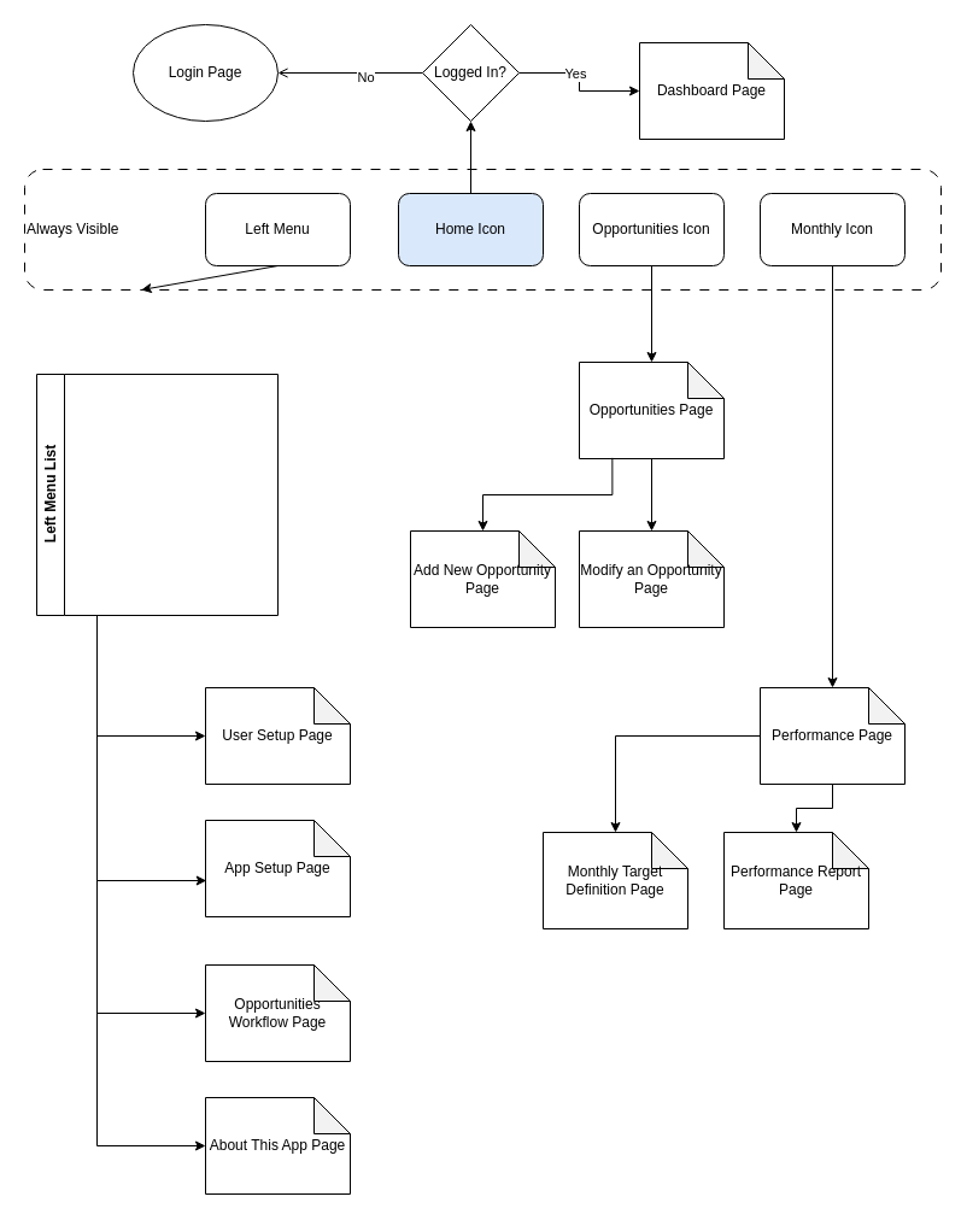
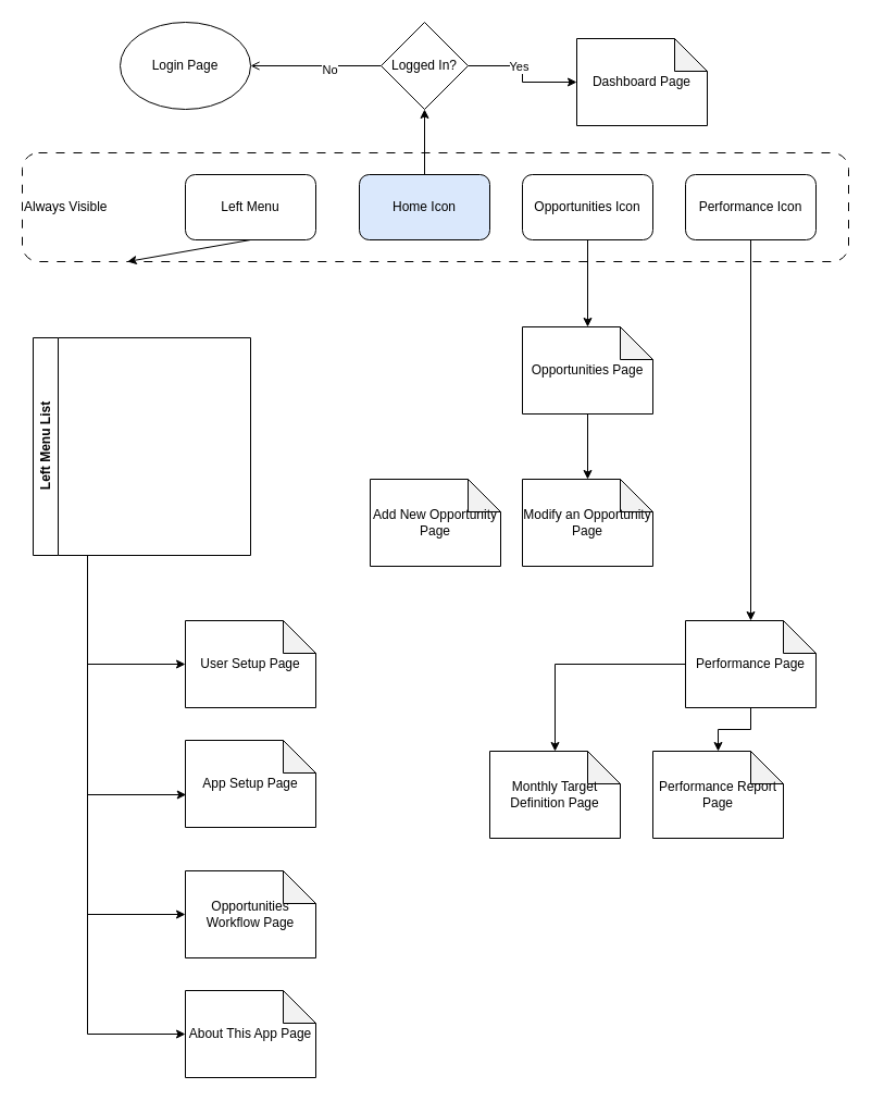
  <mxCell id="0" />
  <mxCell id="1" parent="0" />
  <mxCell id="2" value="Always Visible" style="rounded=1;whiteSpace=wrap;html=1;dashed=1;dashPattern=8 8;fillColor=none;align=left;" vertex="1" parent="1"><mxGeometry x="20" y="140" width="760" height="100" as="geometry" /></mxCell>
  <mxCell id="3" value="Login Page" style="ellipse;whiteSpace=wrap;html=1;" vertex="1" parent="1"><mxGeometry x="110" y="20" width="120" height="80" as="geometry" /></mxCell>
  <mxCell id="4" value="Home Icon" style="rounded=1;whiteSpace=wrap;html=1;fillColor=#dae8fc;" vertex="1" parent="1"><mxGeometry x="330" y="160" width="120" height="60" as="geometry" /></mxCell>
  <mxCell id="5" value="Opportunities Icon" style="rounded=1;whiteSpace=wrap;html=1;" vertex="1" parent="1"><mxGeometry x="480" y="160" width="120" height="60" as="geometry" /></mxCell>
- <mxCell id="6" value="Monthly Icon" style="rounded=1;whiteSpace=wrap;html=1;" vertex="1" parent="1"><mxGeometry x="630" y="160" width="120" height="60" as="geometry" /></mxCell>
+ <mxCell id="6" value="Performance Icon" style="rounded=1;whiteSpace=wrap;html=1;" vertex="1" parent="1"><mxGeometry x="630" y="160" width="120" height="60" as="geometry" /></mxCell>
  <mxCell id="7" value="Left Menu" style="rounded=1;whiteSpace=wrap;html=1;" vertex="1" parent="1"><mxGeometry x="170" y="160" width="120" height="60" as="geometry" /></mxCell>
  <mxCell id="8" value="Opportunities Page" style="shape=note;whiteSpace=wrap;html=1;backgroundOutline=1;darkOpacity=0.05;" vertex="1" parent="1"><mxGeometry x="480" y="300" width="120" height="80" as="geometry" /></mxCell>
  <mxCell id="9" style="edgeStyle=orthogonalEdgeStyle;rounded=0;orthogonalLoop=1;jettySize=auto;html=1;exitX=0;exitY=0.5;exitDx=0;exitDy=0;exitPerimeter=0;" edge="1" parent="1" source="11" target="27"><mxGeometry relative="1" as="geometry" /></mxCell>
  <mxCell id="10" style="edgeStyle=orthogonalEdgeStyle;rounded=0;orthogonalLoop=1;jettySize=auto;html=1;exitX=0.5;exitY=1;exitDx=0;exitDy=0;exitPerimeter=0;" edge="1" parent="1" source="11" target="28"><mxGeometry relative="1" as="geometry" /></mxCell>
  <mxCell id="11" value="Performance Page" style="shape=note;whiteSpace=wrap;html=1;backgroundOutline=1;darkOpacity=0.05;" vertex="1" parent="1"><mxGeometry x="630" y="570" width="120" height="80" as="geometry" /></mxCell>
  <mxCell id="12" value="" style="endArrow=classic;html=1;rounded=0;entryX=0.5;entryY=1;entryDx=0;entryDy=0;exitX=0.5;exitY=0;exitDx=0;exitDy=0;" edge="1" parent="1" source="4" target="21"><mxGeometry width="50" height="50" relative="1" as="geometry"><mxPoint x="360" y="610" as="sourcePoint" /><mxPoint x="410" y="560" as="targetPoint" /></mxGeometry></mxCell>
  <mxCell id="13" value="" style="endArrow=classic;html=1;rounded=0;entryX=0.5;entryY=0;entryDx=0;entryDy=0;exitX=0.5;exitY=1;exitDx=0;exitDy=0;entryPerimeter=0;" edge="1" parent="1" source="5" target="8"><mxGeometry width="50" height="50" relative="1" as="geometry"><mxPoint x="400" y="170" as="sourcePoint" /><mxPoint x="570" y="-10" as="targetPoint" /></mxGeometry></mxCell>
  <mxCell id="14" value="" style="endArrow=classic;html=1;rounded=0;entryX=0.5;entryY=0;entryDx=0;entryDy=0;exitX=0.5;exitY=1;exitDx=0;exitDy=0;entryPerimeter=0;" edge="1" parent="1" source="6" target="11"><mxGeometry width="50" height="50" relative="1" as="geometry"><mxPoint x="550" y="230" as="sourcePoint" /><mxPoint x="550" y="310" as="targetPoint" /></mxGeometry></mxCell>
  <mxCell id="15" value="Left Menu List" style="swimlane;horizontal=0;whiteSpace=wrap;html=1;" vertex="1" parent="1"><mxGeometry x="30" y="310" width="200" height="200" as="geometry" /></mxCell>
  <mxCell id="16" value="" style="endArrow=classic;html=1;rounded=0;exitX=0.5;exitY=1;exitDx=0;exitDy=0;" edge="1" parent="1" source="7" target="2"><mxGeometry width="50" height="50" relative="1" as="geometry"><mxPoint x="360" y="330" as="sourcePoint" /><mxPoint x="550" y="310" as="targetPoint" /></mxGeometry></mxCell>
  <mxCell id="17" style="edgeStyle=orthogonalEdgeStyle;rounded=0;orthogonalLoop=1;jettySize=auto;html=1;exitX=0;exitY=0.5;exitDx=0;exitDy=0;entryX=1;entryY=0.5;entryDx=0;entryDy=0;endArrow=open;" edge="1" parent="1" source="21" target="3"><mxGeometry relative="1" as="geometry" /></mxCell>
  <mxCell id="18" value="No" style="edgeLabel;html=1;align=center;verticalAlign=middle;resizable=0;points=[];" vertex="1" connectable="0" parent="17"><mxGeometry x="-0.2" y="3" relative="1" as="geometry"><mxPoint as="offset" /></mxGeometry></mxCell>
  <mxCell id="19" style="edgeStyle=orthogonalEdgeStyle;rounded=0;orthogonalLoop=1;jettySize=auto;html=1;exitX=1;exitY=0.5;exitDx=0;exitDy=0;entryX=0;entryY=0.5;entryDx=0;entryDy=0;entryPerimeter=0;" edge="1" parent="1" source="21" target="22"><mxGeometry relative="1" as="geometry"><mxPoint x="560" y="60" as="targetPoint" /></mxGeometry></mxCell>
  <mxCell id="20" value="Yes" style="edgeLabel;html=1;align=center;verticalAlign=middle;resizable=0;points=[];" vertex="1" connectable="0" parent="19"><mxGeometry x="-0.139" y="-4" relative="1" as="geometry"><mxPoint as="offset" /></mxGeometry></mxCell>
  <mxCell id="21" value="Logged In?" style="rhombus;whiteSpace=wrap;html=1;" vertex="1" parent="1"><mxGeometry x="350" y="20" width="80" height="80" as="geometry" /></mxCell>
  <mxCell id="22" value="Dashboard Page" style="shape=note;whiteSpace=wrap;html=1;backgroundOutline=1;darkOpacity=0.05;" vertex="1" parent="1"><mxGeometry x="530" y="35" width="120" height="80" as="geometry" /></mxCell>
  <mxCell id="23" value="Add New Opportunity Page" style="shape=note;whiteSpace=wrap;html=1;backgroundOutline=1;darkOpacity=0.05;" vertex="1" parent="1"><mxGeometry x="340" y="440" width="120" height="80" as="geometry" /></mxCell>
- <mxCell id="24" style="edgeStyle=orthogonalEdgeStyle;rounded=0;orthogonalLoop=1;jettySize=auto;html=1;exitX=0.228;exitY=0.992;exitDx=0;exitDy=0;exitPerimeter=0;entryX=0.5;entryY=0;entryDx=0;entryDy=0;entryPerimeter=0;" edge="1" parent="1" source="8" target="23"><mxGeometry relative="1" as="geometry" /></mxCell>
  <mxCell id="25" value="Modify an Opportunity Page" style="shape=note;whiteSpace=wrap;html=1;backgroundOutline=1;darkOpacity=0.05;" vertex="1" parent="1"><mxGeometry x="480" y="440" width="120" height="80" as="geometry" /></mxCell>
  <mxCell id="26" style="edgeStyle=orthogonalEdgeStyle;rounded=0;orthogonalLoop=1;jettySize=auto;html=1;exitX=0.5;exitY=1;exitDx=0;exitDy=0;exitPerimeter=0;entryX=0.5;entryY=0;entryDx=0;entryDy=0;entryPerimeter=0;" edge="1" parent="1" source="8" target="25"><mxGeometry relative="1" as="geometry" /></mxCell>
  <mxCell id="27" value="Monthly Target Definition Page" style="shape=note;whiteSpace=wrap;html=1;backgroundOutline=1;darkOpacity=0.05;" vertex="1" parent="1"><mxGeometry x="450" y="690" width="120" height="80" as="geometry" /></mxCell>
  <mxCell id="28" value="Performance Report Page" style="shape=note;whiteSpace=wrap;html=1;backgroundOutline=1;darkOpacity=0.05;" vertex="1" parent="1"><mxGeometry x="600" y="690" width="120" height="80" as="geometry" /></mxCell>
  <mxCell id="29" value="User Setup Page" style="shape=note;whiteSpace=wrap;html=1;backgroundOutline=1;darkOpacity=0.05;" vertex="1" parent="1"><mxGeometry x="170" y="570" width="120" height="80" as="geometry" /></mxCell>
  <mxCell id="30" value="App Setup Page" style="shape=note;whiteSpace=wrap;html=1;backgroundOutline=1;darkOpacity=0.05;" vertex="1" parent="1"><mxGeometry x="170" y="680" width="120" height="80" as="geometry" /></mxCell>
  <mxCell id="31" value="Opportunities Workflow Page" style="shape=note;whiteSpace=wrap;html=1;backgroundOutline=1;darkOpacity=0.05;" vertex="1" parent="1"><mxGeometry x="170" y="800" width="120" height="80" as="geometry" /></mxCell>
  <mxCell id="32" value="About This App Page" style="shape=note;whiteSpace=wrap;html=1;backgroundOutline=1;darkOpacity=0.05;" vertex="1" parent="1"><mxGeometry x="170" y="910" width="120" height="80" as="geometry" /></mxCell>
  <mxCell id="33" style="edgeStyle=orthogonalEdgeStyle;rounded=0;orthogonalLoop=1;jettySize=auto;html=1;exitX=0.25;exitY=1;exitDx=0;exitDy=0;entryX=0;entryY=0.5;entryDx=0;entryDy=0;entryPerimeter=0;" edge="1" parent="1" source="15" target="29"><mxGeometry relative="1" as="geometry" /></mxCell>
  <mxCell id="34" style="edgeStyle=orthogonalEdgeStyle;rounded=0;orthogonalLoop=1;jettySize=auto;html=1;exitX=0.25;exitY=1;exitDx=0;exitDy=0;entryX=0.006;entryY=0.625;entryDx=0;entryDy=0;entryPerimeter=0;" edge="1" parent="1" source="15" target="30"><mxGeometry relative="1" as="geometry" /></mxCell>
  <mxCell id="35" style="edgeStyle=orthogonalEdgeStyle;rounded=0;orthogonalLoop=1;jettySize=auto;html=1;exitX=0.25;exitY=1;exitDx=0;exitDy=0;entryX=0;entryY=0.5;entryDx=0;entryDy=0;entryPerimeter=0;" edge="1" parent="1" source="15" target="31"><mxGeometry relative="1" as="geometry" /></mxCell>
  <mxCell id="36" style="edgeStyle=orthogonalEdgeStyle;rounded=0;orthogonalLoop=1;jettySize=auto;html=1;exitX=0.25;exitY=1;exitDx=0;exitDy=0;entryX=0;entryY=0.5;entryDx=0;entryDy=0;entryPerimeter=0;" edge="1" parent="1" source="15" target="32"><mxGeometry relative="1" as="geometry" /></mxCell>
